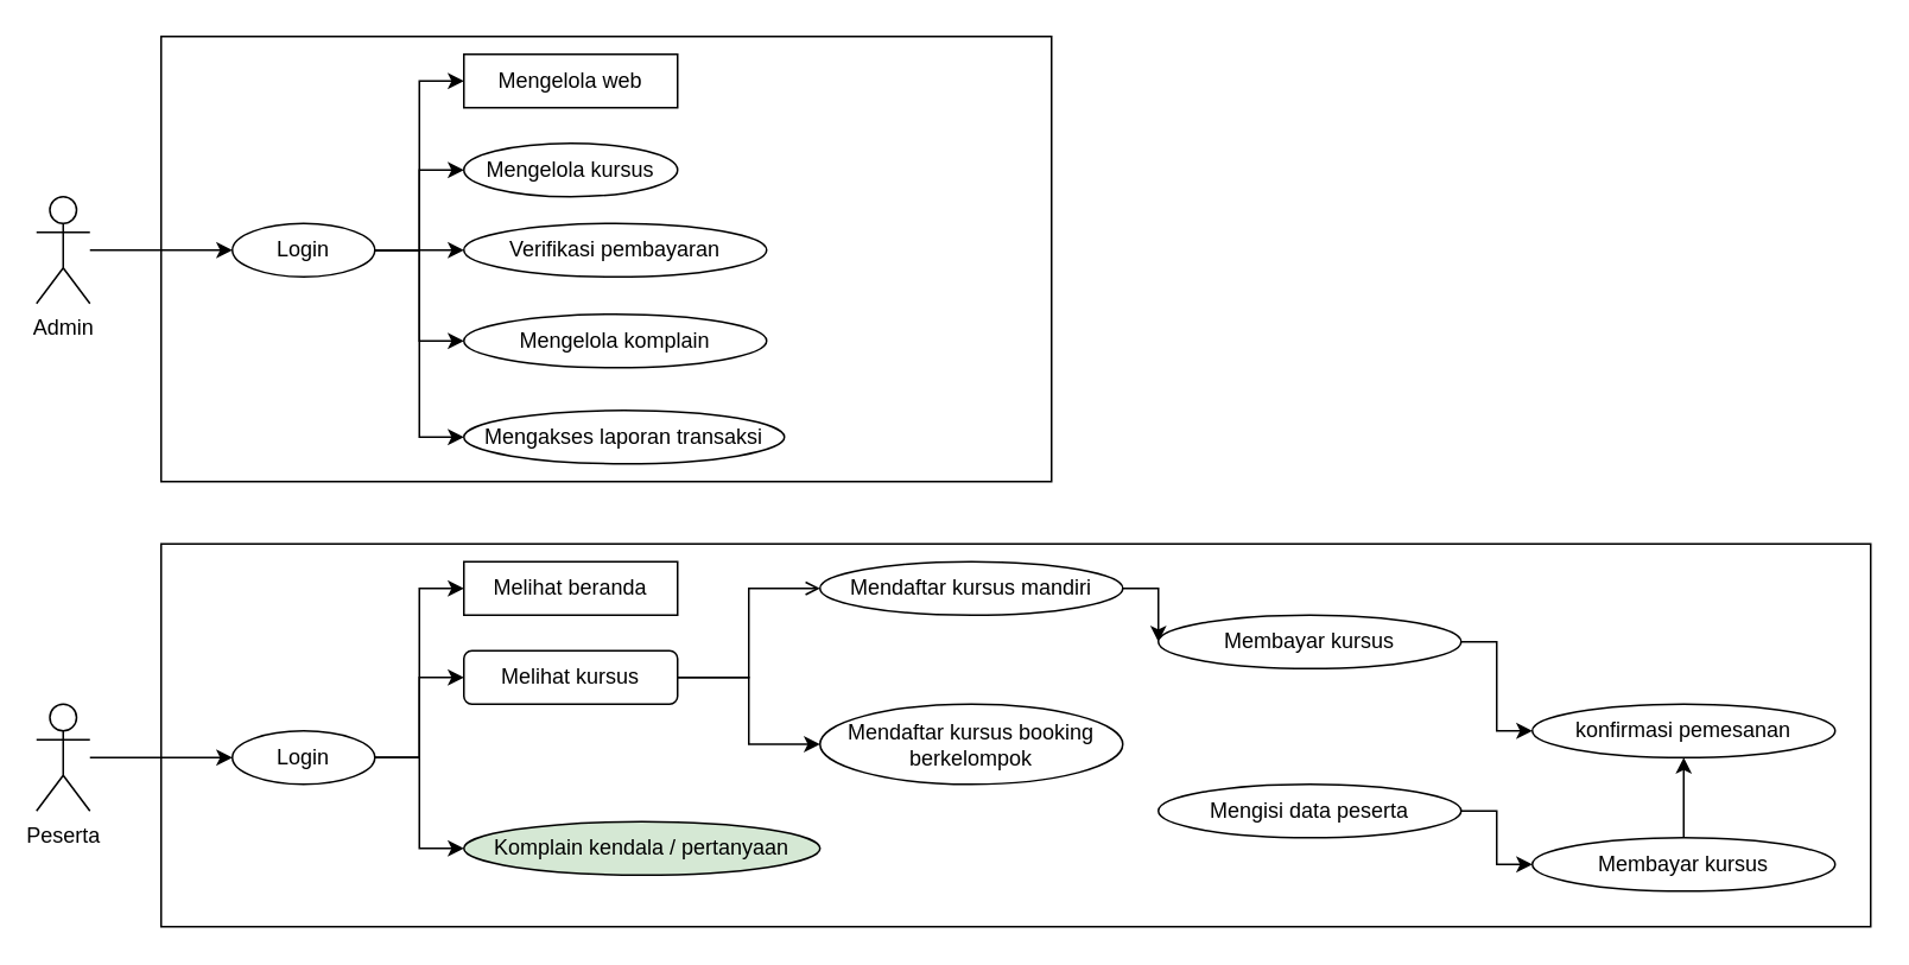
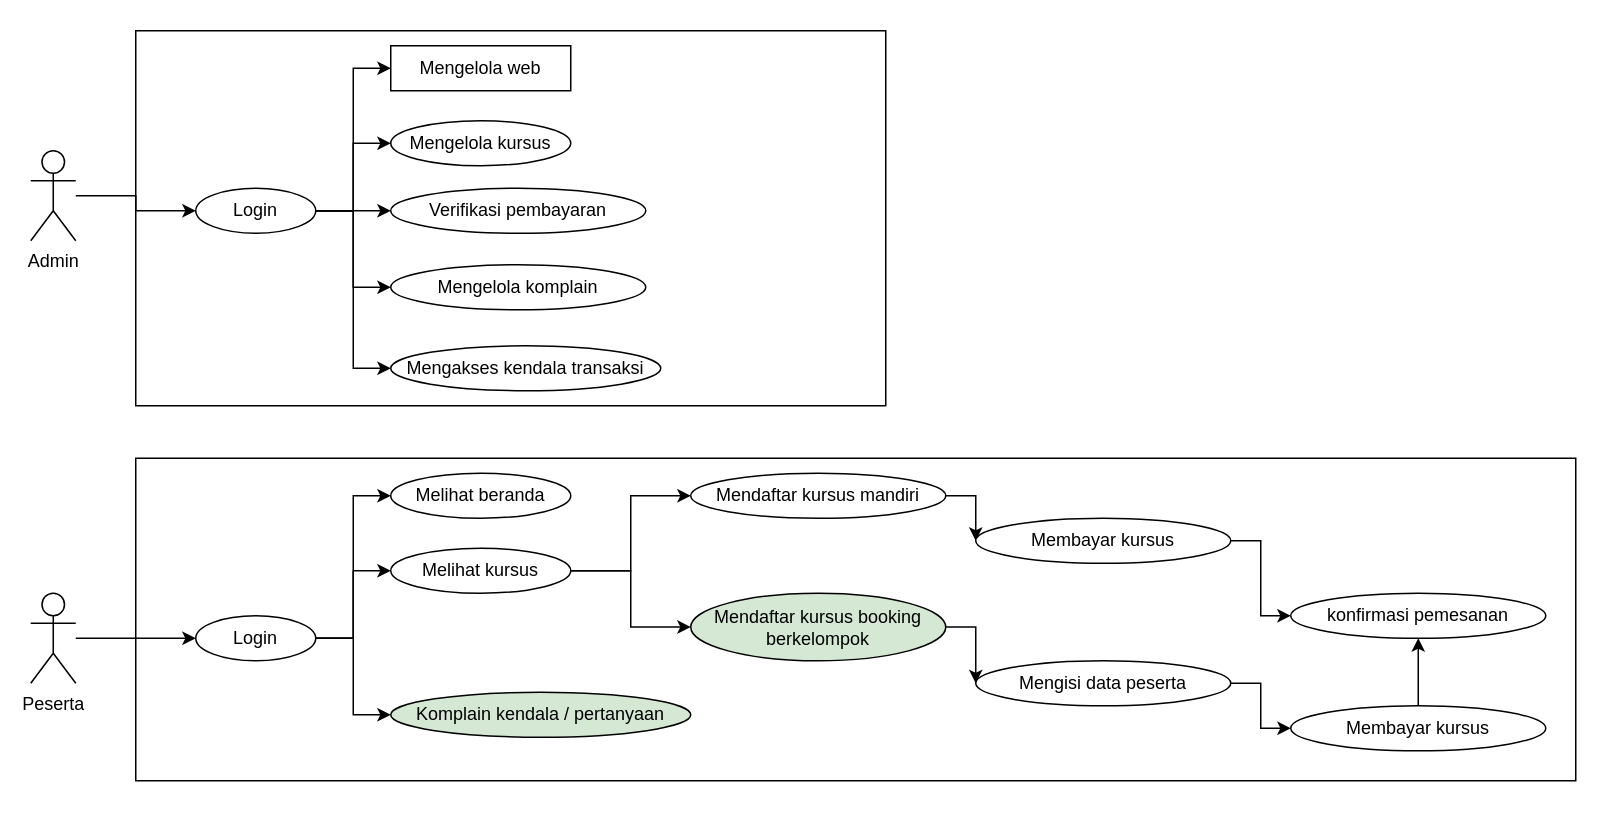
  <mxCell id="0" />
  <mxCell id="1" parent="0" />
  <mxCell id="2" style="edgeStyle=orthogonalEdgeStyle;rounded=0;orthogonalLoop=1;jettySize=auto;html=1;" edge="1" parent="1" source="3" target="10"><mxGeometry relative="1" as="geometry" /></mxCell>
- <mxCell id="3" value="Admin" style="shape=umlActor;verticalLabelPosition=bottom;verticalAlign=top;html=1;" vertex="1" parent="1"><mxGeometry x="20" y="110" width="30" height="60" as="geometry" /></mxCell>
+ <mxCell id="3" value="Admin" style="shape=umlActor;verticalLabelPosition=bottom;verticalAlign=top;html=1;" vertex="1" parent="1"><mxGeometry x="20" y="100" width="30" height="60" as="geometry" /></mxCell>
  <mxCell id="4" value="" style="rounded=0;whiteSpace=wrap;html=1;fillColor=none;" vertex="1" parent="1"><mxGeometry x="90" y="20" width="500" height="250" as="geometry" /></mxCell>
  <mxCell id="5" style="edgeStyle=orthogonalEdgeStyle;rounded=0;orthogonalLoop=1;jettySize=auto;html=1;entryX=0;entryY=0.5;entryDx=0;entryDy=0;" edge="1" parent="1" source="10" target="11"><mxGeometry relative="1" as="geometry" /></mxCell>
  <mxCell id="6" style="edgeStyle=orthogonalEdgeStyle;rounded=0;orthogonalLoop=1;jettySize=auto;html=1;entryX=0;entryY=0.5;entryDx=0;entryDy=0;" edge="1" parent="1" source="10" target="15"><mxGeometry relative="1" as="geometry" /></mxCell>
  <mxCell id="7" style="edgeStyle=orthogonalEdgeStyle;rounded=0;orthogonalLoop=1;jettySize=auto;html=1;entryX=0;entryY=0.5;entryDx=0;entryDy=0;" edge="1" parent="1" source="10" target="12"><mxGeometry relative="1" as="geometry" /></mxCell>
  <mxCell id="8" style="edgeStyle=orthogonalEdgeStyle;rounded=0;orthogonalLoop=1;jettySize=auto;html=1;entryX=0;entryY=0.5;entryDx=0;entryDy=0;" edge="1" parent="1" source="10" target="13"><mxGeometry relative="1" as="geometry" /></mxCell>
  <mxCell id="9" style="edgeStyle=orthogonalEdgeStyle;rounded=0;orthogonalLoop=1;jettySize=auto;html=1;entryX=0;entryY=0.5;entryDx=0;entryDy=0;" edge="1" parent="1" source="10" target="14"><mxGeometry relative="1" as="geometry" /></mxCell>
  <mxCell id="10" value="Login" style="ellipse;whiteSpace=wrap;html=1;" vertex="1" parent="1"><mxGeometry x="130" y="125" width="80" height="30" as="geometry" /></mxCell>
  <mxCell id="11" value="Mengelola web" style="whiteSpace=wrap;html=1;rounded=0;" vertex="1" parent="1"><mxGeometry x="260" y="30" width="120" height="30" as="geometry" /></mxCell>
  <mxCell id="12" value="Mengelola kursus" style="ellipse;whiteSpace=wrap;html=1;" vertex="1" parent="1"><mxGeometry x="260" y="80" width="120" height="30" as="geometry" /></mxCell>
  <mxCell id="13" value="Verifikasi pembayaran" style="ellipse;whiteSpace=wrap;html=1;" vertex="1" parent="1"><mxGeometry x="260" y="125" width="170" height="30" as="geometry" /></mxCell>
  <mxCell id="14" value="Mengelola komplain" style="ellipse;whiteSpace=wrap;html=1;" vertex="1" parent="1"><mxGeometry x="260" y="176" width="170" height="30" as="geometry" /></mxCell>
- <mxCell id="15" value="Mengakses laporan transaksi" style="ellipse;whiteSpace=wrap;html=1;" vertex="1" parent="1"><mxGeometry x="260" y="230" width="180" height="30" as="geometry" /></mxCell>
+ <mxCell id="15" value="Mengakses kendala transaksi" style="ellipse;whiteSpace=wrap;html=1;" vertex="1" parent="1"><mxGeometry x="260" y="230" width="180" height="30" as="geometry" /></mxCell>
  <mxCell id="16" style="edgeStyle=orthogonalEdgeStyle;rounded=0;orthogonalLoop=1;jettySize=auto;html=1;" edge="1" parent="1" source="17" target="22"><mxGeometry relative="1" as="geometry" /></mxCell>
  <mxCell id="17" value="Peserta" style="shape=umlActor;verticalLabelPosition=bottom;verticalAlign=top;html=1;" vertex="1" parent="1"><mxGeometry x="20" y="395" width="30" height="60" as="geometry" /></mxCell>
  <mxCell id="18" value="" style="rounded=0;whiteSpace=wrap;html=1;fillColor=none;" vertex="1" parent="1"><mxGeometry x="90" y="305" width="960" height="215" as="geometry" /></mxCell>
  <mxCell id="19" style="edgeStyle=orthogonalEdgeStyle;rounded=0;orthogonalLoop=1;jettySize=auto;html=1;entryX=0;entryY=0.5;entryDx=0;entryDy=0;" edge="1" parent="1" source="22" target="23"><mxGeometry relative="1" as="geometry" /></mxCell>
  <mxCell id="20" style="edgeStyle=orthogonalEdgeStyle;rounded=0;orthogonalLoop=1;jettySize=auto;html=1;entryX=0;entryY=0.5;entryDx=0;entryDy=0;" edge="1" parent="1" source="22" target="26"><mxGeometry relative="1" as="geometry" /></mxCell>
  <mxCell id="21" style="edgeStyle=orthogonalEdgeStyle;rounded=0;orthogonalLoop=1;jettySize=auto;html=1;entryX=0;entryY=0.5;entryDx=0;entryDy=0;" edge="1" parent="1" source="22" target="27"><mxGeometry relative="1" as="geometry" /></mxCell>
  <mxCell id="22" value="Login" style="ellipse;whiteSpace=wrap;html=1;" vertex="1" parent="1"><mxGeometry x="130" y="410" width="80" height="30" as="geometry" /></mxCell>
- <mxCell id="23" value="Melihat beranda" style="whiteSpace=wrap;html=1;rounded=0;" vertex="1" parent="1"><mxGeometry x="260" y="315" width="120" height="30" as="geometry" /></mxCell>
- <mxCell id="24" style="edgeStyle=orthogonalEdgeStyle;rounded=0;orthogonalLoop=1;jettySize=auto;html=1;entryX=0;entryY=0.5;entryDx=0;entryDy=0;endArrow=open;" edge="1" parent="1" source="26" target="29"><mxGeometry relative="1" as="geometry" /></mxCell>
+ <mxCell id="23" value="Melihat beranda" style="ellipse;whiteSpace=wrap;html=1;" vertex="1" parent="1"><mxGeometry x="260" y="315" width="120" height="30" as="geometry" /></mxCell>
+ <mxCell id="24" style="edgeStyle=orthogonalEdgeStyle;rounded=0;orthogonalLoop=1;jettySize=auto;html=1;entryX=0;entryY=0.5;entryDx=0;entryDy=0;" edge="1" parent="1" source="26" target="29"><mxGeometry relative="1" as="geometry" /></mxCell>
  <mxCell id="25" style="edgeStyle=orthogonalEdgeStyle;rounded=0;orthogonalLoop=1;jettySize=auto;html=1;entryX=0;entryY=0.5;entryDx=0;entryDy=0;" edge="1" parent="1" source="26" target="34"><mxGeometry relative="1" as="geometry" /></mxCell>
- <mxCell id="26" value="Melihat kursus" style="whiteSpace=wrap;html=1;rounded=1;" vertex="1" parent="1"><mxGeometry x="260" y="365" width="120" height="30" as="geometry" /></mxCell>
+ <mxCell id="26" value="Melihat kursus" style="ellipse;whiteSpace=wrap;html=1;" vertex="1" parent="1"><mxGeometry x="260" y="365" width="120" height="30" as="geometry" /></mxCell>
  <mxCell id="27" value="Komplain kendala / pertanyaan" style="ellipse;whiteSpace=wrap;html=1;fillColor=#d5e8d4;" vertex="1" parent="1"><mxGeometry x="260" y="461" width="200" height="30" as="geometry" /></mxCell>
  <mxCell id="28" style="edgeStyle=orthogonalEdgeStyle;rounded=0;orthogonalLoop=1;jettySize=auto;html=1;entryX=0;entryY=0.5;entryDx=0;entryDy=0;" edge="1" parent="1" source="29" target="32"><mxGeometry relative="1" as="geometry" /></mxCell>
  <mxCell id="29" value="Mendaftar kursus mandiri" style="ellipse;whiteSpace=wrap;html=1;" vertex="1" parent="1"><mxGeometry x="460" y="315" width="170" height="30" as="geometry" /></mxCell>
  <mxCell id="30" value="konfirmasi pemesanan" style="ellipse;whiteSpace=wrap;html=1;" vertex="1" parent="1"><mxGeometry x="860" y="395" width="170" height="30" as="geometry" /></mxCell>
  <mxCell id="31" style="edgeStyle=orthogonalEdgeStyle;rounded=0;orthogonalLoop=1;jettySize=auto;html=1;entryX=0;entryY=0.5;entryDx=0;entryDy=0;" edge="1" parent="1" source="32" target="30"><mxGeometry relative="1" as="geometry" /></mxCell>
  <mxCell id="32" value="Membayar kursus" style="ellipse;whiteSpace=wrap;html=1;" vertex="1" parent="1"><mxGeometry x="650" y="345" width="170" height="30" as="geometry" /></mxCell>
- <mxCell id="34" value="Mendaftar kursus booking berkelompok" style="ellipse;whiteSpace=wrap;html=1;" vertex="1" parent="1"><mxGeometry x="460" y="395" width="170" height="45" as="geometry" /></mxCell>
+ <mxCell id="33" style="edgeStyle=orthogonalEdgeStyle;rounded=0;orthogonalLoop=1;jettySize=auto;html=1;entryX=0;entryY=0.5;entryDx=0;entryDy=0;" edge="1" parent="1" source="34" target="36"><mxGeometry relative="1" as="geometry" /></mxCell>
+ <mxCell id="34" value="Mendaftar kursus booking berkelompok" style="ellipse;whiteSpace=wrap;html=1;fillColor=#d5e8d4;" vertex="1" parent="1"><mxGeometry x="460" y="395" width="170" height="45" as="geometry" /></mxCell>
  <mxCell id="35" style="edgeStyle=orthogonalEdgeStyle;rounded=0;orthogonalLoop=1;jettySize=auto;html=1;entryX=0;entryY=0.5;entryDx=0;entryDy=0;" edge="1" parent="1" source="36" target="38"><mxGeometry relative="1" as="geometry" /></mxCell>
  <mxCell id="36" value="Mengisi data peserta" style="ellipse;whiteSpace=wrap;html=1;" vertex="1" parent="1"><mxGeometry x="650" y="440" width="170" height="30" as="geometry" /></mxCell>
  <mxCell id="37" style="edgeStyle=orthogonalEdgeStyle;rounded=0;orthogonalLoop=1;jettySize=auto;html=1;entryX=0.5;entryY=1;entryDx=0;entryDy=0;" edge="1" parent="1" source="38" target="30"><mxGeometry relative="1" as="geometry" /></mxCell>
  <mxCell id="38" value="Membayar kursus" style="ellipse;whiteSpace=wrap;html=1;" vertex="1" parent="1"><mxGeometry x="860" y="470" width="170" height="30" as="geometry" /></mxCell>
